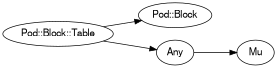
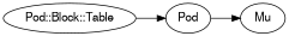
  digraph {
    bgcolor="#FFFFFF"
    rankdir=LR
    splines=polyline
    node [color="#000000" fontcolor="#000000" fontname=FreeSans]
    edge [color="#000000"]
    "Pod::Block::Table"
-   "Pod::Block"
-   Any
+   Any [label=Pod]
    Mu
-   "Pod::Block::Table" -> "Pod::Block"
    "Pod::Block::Table" -> Any
    Any -> Mu
  }
